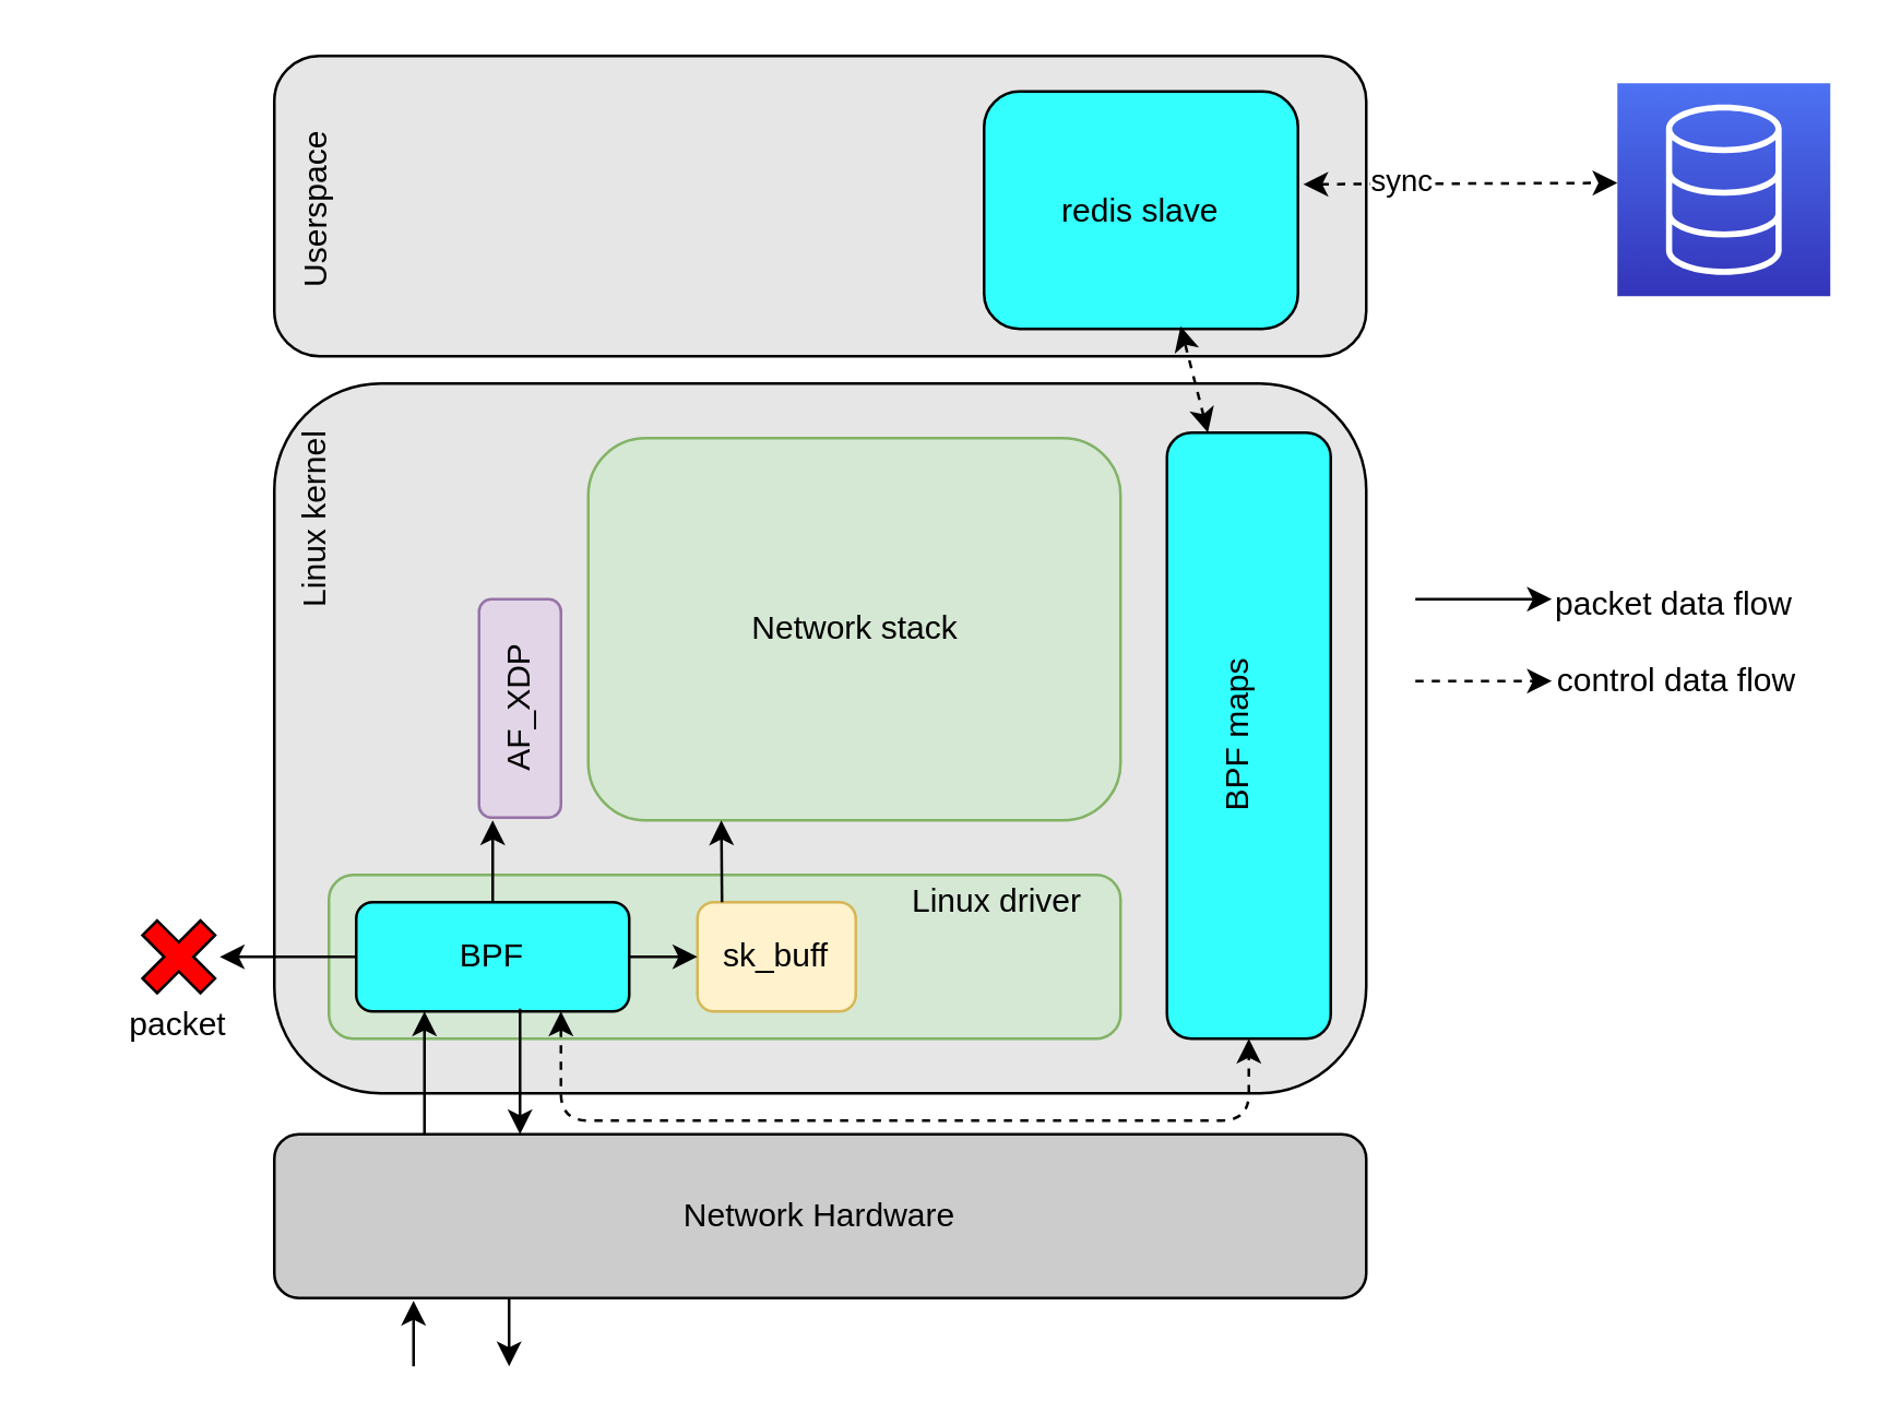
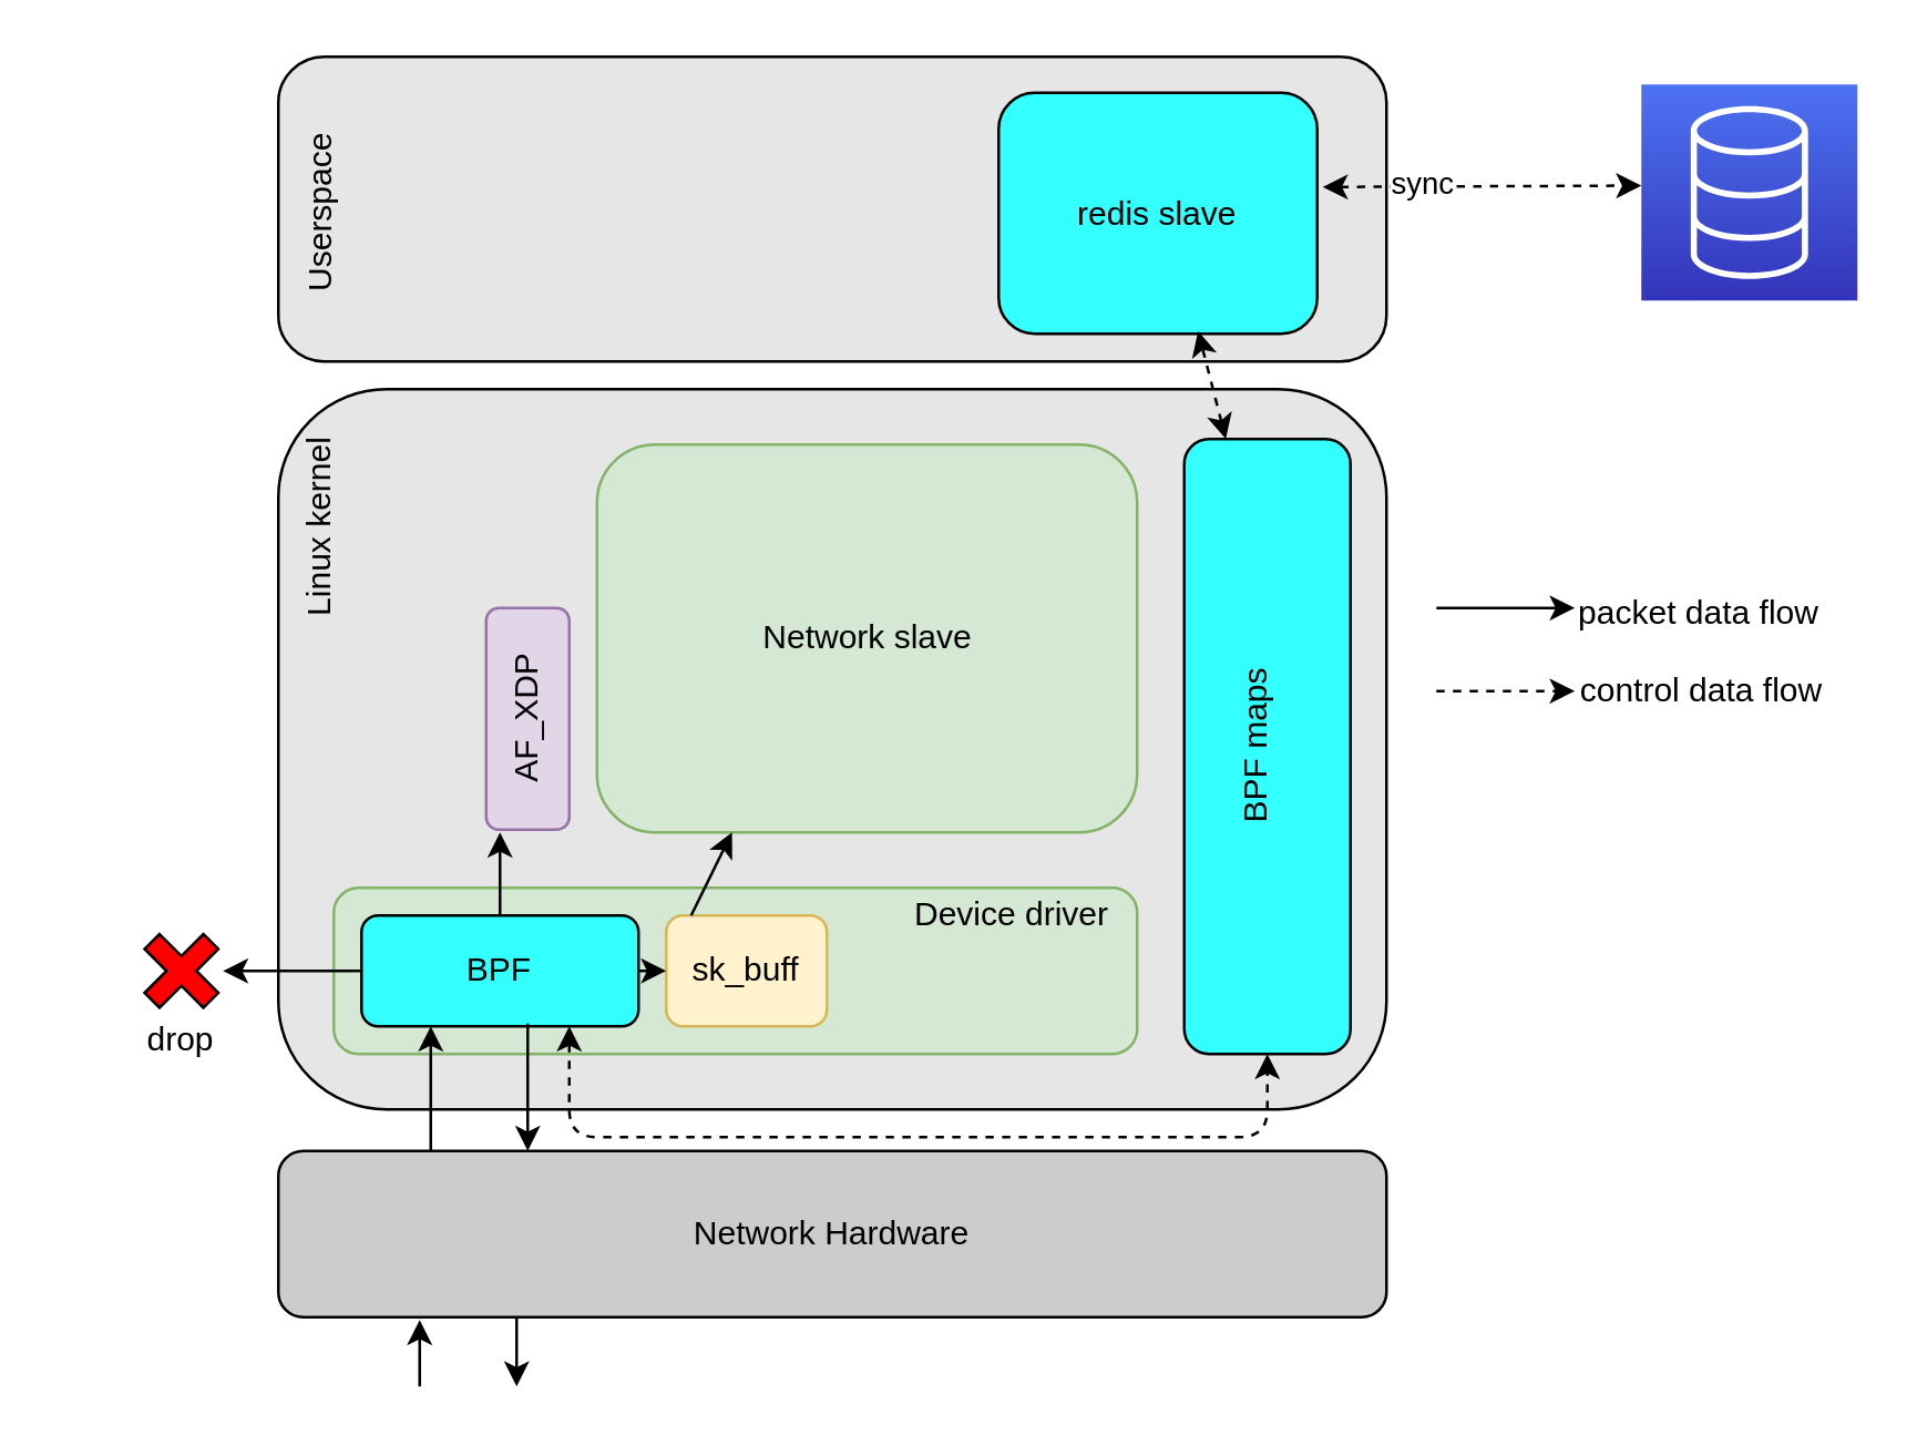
  <mxCell id="0" />
  <mxCell id="1" parent="0" />
  <mxCell id="2" value="" style="outlineConnect=0;fontColor=#232F3E;gradientColor=#4D72F3;gradientDirection=north;fillColor=#3334B9;strokeColor=#ffffff;dashed=0;verticalLabelPosition=bottom;verticalAlign=top;align=center;html=1;fontSize=12;fontStyle=0;aspect=fixed;shape=mxgraph.aws4.resourceIcon;resIcon=mxgraph.aws4.database;" parent="1" vertex="1"><mxGeometry x="592" y="30" width="78" height="78" as="geometry" /></mxCell>
  <mxCell id="3" value="" style="rounded=1;whiteSpace=wrap;html=1;fillColor=#E6E6E6;" vertex="1" parent="1"><mxGeometry x="100" y="140" width="400" height="260" as="geometry" /></mxCell>
  <mxCell id="4" value="" style="rounded=1;whiteSpace=wrap;html=1;fillColor=#d5e8d4;strokeColor=#82b366;" vertex="1" parent="1"><mxGeometry x="120" y="320" width="290" height="60" as="geometry" /></mxCell>
  <mxCell id="5" value="" style="rounded=1;whiteSpace=wrap;html=1;rotation=-90;fillColor=#33FFFF;" vertex="1" parent="1"><mxGeometry x="346" y="239" width="222" height="60" as="geometry" /></mxCell>
  <mxCell id="6" value="" style="rounded=1;whiteSpace=wrap;html=1;fillColor=#d5e8d4;strokeColor=#82b366;" vertex="1" parent="1"><mxGeometry x="215" y="160" width="195" height="140" as="geometry" /></mxCell>
  <mxCell id="7" value="" style="rounded=1;whiteSpace=wrap;html=1;fillColor=#E6E6E6;" vertex="1" parent="1"><mxGeometry x="100" y="20" width="400" height="110" as="geometry" /></mxCell>
  <mxCell id="8" value="" style="rounded=1;whiteSpace=wrap;html=1;direction=south;fillColor=#e1d5e7;strokeColor=#9673a6;" vertex="1" parent="1"><mxGeometry x="175" y="219" width="30" height="80" as="geometry" /></mxCell>
  <mxCell id="9" value="redis slave" style="rounded=1;whiteSpace=wrap;html=1;fillColor=#33FFFF;" vertex="1" parent="1"><mxGeometry x="360" y="33" width="115" height="87" as="geometry" /></mxCell>
  <mxCell id="10" value="Network Hardware" style="rounded=1;whiteSpace=wrap;html=1;fillColor=#CCCCCC;" vertex="1" parent="1"><mxGeometry x="100" y="415" width="400" height="60" as="geometry" /></mxCell>
  <mxCell id="11" value="" style="rounded=1;whiteSpace=wrap;html=1;fillColor=#33FFFF;" vertex="1" parent="1"><mxGeometry x="130" y="330" width="100" height="40" as="geometry" /></mxCell>
- <mxCell id="12" value="sk_buff" style="rounded=1;whiteSpace=wrap;html=1;fillColor=#fff2cc;strokeColor=#d6b656;" vertex="1" parent="1"><mxGeometry x="255" y="330" width="58" height="40" as="geometry" /></mxCell>
+ <mxCell id="12" value="sk_buff" style="rounded=1;whiteSpace=wrap;html=1;fillColor=#fff2cc;strokeColor=#d6b656;" vertex="1" parent="1"><mxGeometry x="240" y="330" width="58" height="40" as="geometry" /></mxCell>
  <mxCell id="13" value="" style="shape=cross;whiteSpace=wrap;html=1;fillColor=#FF0000;rotation=45;size=0.253;" vertex="1" parent="1"><mxGeometry x="50" y="335" width="30" height="30" as="geometry" /></mxCell>
  <mxCell id="14" value="BPF maps" style="text;html=1;strokeColor=none;fillColor=none;align=center;verticalAlign=middle;whiteSpace=wrap;rounded=0;rotation=-90;" vertex="1" parent="1"><mxGeometry x="408" y="259" width="90" height="20" as="geometry" /></mxCell>
- <mxCell id="15" value="Network stack" style="text;html=1;strokeColor=none;fillColor=none;align=center;verticalAlign=middle;whiteSpace=wrap;rounded=0;" vertex="1" parent="1"><mxGeometry x="267.5" y="211" width="90" height="38" as="geometry" /></mxCell>
+ <mxCell id="15" value="Network slave" style="text;html=1;strokeColor=none;fillColor=none;align=center;verticalAlign=middle;whiteSpace=wrap;rounded=0;" vertex="1" parent="1"><mxGeometry x="267.5" y="211" width="90" height="38" as="geometry" /></mxCell>
  <mxCell id="16" value="AF_XDP" style="text;html=1;strokeColor=none;fillColor=none;align=center;verticalAlign=middle;whiteSpace=wrap;rounded=0;rotation=-90;" vertex="1" parent="1"><mxGeometry x="145" y="249" width="90" height="20" as="geometry" /></mxCell>
  <mxCell id="17" value="BPF" style="text;html=1;strokeColor=none;fillColor=none;align=center;verticalAlign=middle;whiteSpace=wrap;rounded=0;" vertex="1" parent="1"><mxGeometry x="135" y="340" width="90" height="20" as="geometry" /></mxCell>
- <mxCell id="18" value="Linux driver" style="text;html=1;strokeColor=none;fillColor=none;align=center;verticalAlign=middle;whiteSpace=wrap;rounded=0;" vertex="1" parent="1"><mxGeometry x="320" y="320" width="90" height="20" as="geometry" /></mxCell>
+ <mxCell id="18" value="Device driver" style="text;html=1;strokeColor=none;fillColor=none;align=center;verticalAlign=middle;whiteSpace=wrap;rounded=0;" vertex="1" parent="1"><mxGeometry x="320" y="320" width="90" height="20" as="geometry" /></mxCell>
  <mxCell id="19" value="Linux kernel" style="text;html=1;strokeColor=none;fillColor=none;align=center;verticalAlign=middle;whiteSpace=wrap;rounded=0;rotation=-90;" vertex="1" parent="1"><mxGeometry x="70" y="180" width="90" height="20" as="geometry" /></mxCell>
  <mxCell id="20" value="Userspace" style="text;html=1;strokeColor=none;fillColor=none;align=center;verticalAlign=middle;whiteSpace=wrap;rounded=0;rotation=-90;" vertex="1" parent="1"><mxGeometry x="70" y="66.5" width="90" height="20" as="geometry" /></mxCell>
- <mxCell id="21" value="packet" style="text;html=1;strokeColor=none;fillColor=none;align=center;verticalAlign=middle;whiteSpace=wrap;rounded=0;" vertex="1" parent="1"><mxGeometry x="20" y="365" width="90" height="20" as="geometry" /></mxCell>
+ <mxCell id="21" value="drop" style="text;html=1;strokeColor=none;fillColor=none;align=center;verticalAlign=middle;whiteSpace=wrap;rounded=0;" vertex="1" parent="1"><mxGeometry x="20" y="365" width="90" height="20" as="geometry" /></mxCell>
  <mxCell id="22" value="" style="endArrow=classic;startArrow=classic;html=1;exitX=1.017;exitY=0.391;exitDx=0;exitDy=0;exitPerimeter=0;dashed=1;" edge="1" parent="1" source="9"><mxGeometry width="50" height="50" relative="1" as="geometry"><mxPoint x="542" y="116.5" as="sourcePoint" /><mxPoint x="592" y="66.5" as="targetPoint" /></mxGeometry></mxCell>
  <mxCell id="23" value="sync" style="edgeLabel;html=1;align=center;verticalAlign=middle;resizable=0;points=[];" vertex="1" connectable="0" parent="22"><mxGeometry x="-0.371" y="1" relative="1" as="geometry"><mxPoint as="offset" /></mxGeometry></mxCell>
  <mxCell id="24" value="" style="endArrow=classic;html=1;exitX=0;exitY=0.5;exitDx=0;exitDy=0;" edge="1" parent="1" source="11"><mxGeometry width="50" height="50" relative="1" as="geometry"><mxPoint x="240" y="220" as="sourcePoint" /><mxPoint x="80" y="350" as="targetPoint" /></mxGeometry></mxCell>
  <mxCell id="25" value="" style="endArrow=classic;html=1;" edge="1" parent="1"><mxGeometry width="50" height="50" relative="1" as="geometry"><mxPoint x="180" y="330" as="sourcePoint" /><mxPoint x="180" y="300" as="targetPoint" /></mxGeometry></mxCell>
  <mxCell id="26" value="" style="endArrow=classic;html=1;exitX=1;exitY=0.5;exitDx=0;exitDy=0;entryX=0;entryY=0.5;entryDx=0;entryDy=0;" edge="1" parent="1" source="11" target="12"><mxGeometry width="50" height="50" relative="1" as="geometry"><mxPoint x="140" y="360" as="sourcePoint" /><mxPoint x="90" y="360" as="targetPoint" /></mxGeometry></mxCell>
  <mxCell id="27" value="" style="endArrow=classic;html=1;exitX=0.155;exitY=0;exitDx=0;exitDy=0;entryX=0.25;entryY=1;entryDx=0;entryDy=0;exitPerimeter=0;" edge="1" parent="1" source="12" target="6"><mxGeometry width="50" height="50" relative="1" as="geometry"><mxPoint x="190" y="340" as="sourcePoint" /><mxPoint x="190" y="310" as="targetPoint" /></mxGeometry></mxCell>
  <mxCell id="28" value="" style="endArrow=classic;html=1;entryX=0.25;entryY=1;entryDx=0;entryDy=0;" edge="1" parent="1" target="11"><mxGeometry width="50" height="50" relative="1" as="geometry"><mxPoint x="155" y="415" as="sourcePoint" /><mxPoint x="273.75" y="310" as="targetPoint" /></mxGeometry></mxCell>
  <mxCell id="29" value="" style="endArrow=classic;html=1;entryX=0.225;entryY=0;entryDx=0;entryDy=0;entryPerimeter=0;" edge="1" parent="1" target="10"><mxGeometry width="50" height="50" relative="1" as="geometry"><mxPoint x="190" y="369" as="sourcePoint" /><mxPoint x="165" y="380" as="targetPoint" /></mxGeometry></mxCell>
  <mxCell id="30" value="" style="endArrow=classic;startArrow=classic;html=1;exitX=1;exitY=0.25;exitDx=0;exitDy=0;entryX=0.626;entryY=0.989;entryDx=0;entryDy=0;entryPerimeter=0;dashed=1;" edge="1" parent="1" source="5" target="9"><mxGeometry width="50" height="50" relative="1" as="geometry"><mxPoint x="240" y="220" as="sourcePoint" /><mxPoint x="456" y="120" as="targetPoint" /></mxGeometry></mxCell>
  <mxCell id="31" value="" style="endArrow=classic;startArrow=classic;html=1;entryX=0;entryY=0.5;entryDx=0;entryDy=0;exitX=0.75;exitY=1;exitDx=0;exitDy=0;dashed=1;" edge="1" parent="1" source="11" target="5"><mxGeometry width="50" height="50" relative="1" as="geometry"><mxPoint x="240" y="220" as="sourcePoint" /><mxPoint x="290" y="170" as="targetPoint" /><Array as="points"><mxPoint x="205" y="410" /><mxPoint x="330" y="410" /><mxPoint x="457" y="410" /></Array></mxGeometry></mxCell>
  <mxCell id="32" value="" style="endArrow=classic;html=1;" edge="1" parent="1"><mxGeometry width="50" height="50" relative="1" as="geometry"><mxPoint x="518" y="219" as="sourcePoint" /><mxPoint x="568" y="219" as="targetPoint" /></mxGeometry></mxCell>
  <mxCell id="33" value="" style="endArrow=classic;html=1;dashed=1;" edge="1" parent="1"><mxGeometry width="50" height="50" relative="1" as="geometry"><mxPoint x="518" y="249" as="sourcePoint" /><mxPoint x="568" y="249" as="targetPoint" /></mxGeometry></mxCell>
  <mxCell id="34" value="packet data flow" style="text;html=1;strokeColor=none;fillColor=none;align=center;verticalAlign=middle;whiteSpace=wrap;rounded=0;" vertex="1" parent="1"><mxGeometry x="568" y="211" width="90" height="20" as="geometry" /></mxCell>
  <mxCell id="35" value="control data flow" style="text;html=1;strokeColor=none;fillColor=none;align=center;verticalAlign=middle;whiteSpace=wrap;rounded=0;" vertex="1" parent="1"><mxGeometry x="568" y="239" width="92" height="20" as="geometry" /></mxCell>
  <mxCell id="36" value="" style="endArrow=classic;html=1;entryX=0.25;entryY=1;entryDx=0;entryDy=0;" edge="1" parent="1"><mxGeometry width="50" height="50" relative="1" as="geometry"><mxPoint x="151" y="500" as="sourcePoint" /><mxPoint x="151" y="476" as="targetPoint" /></mxGeometry></mxCell>
  <mxCell id="37" value="" style="endArrow=classic;html=1;" edge="1" parent="1"><mxGeometry width="50" height="50" relative="1" as="geometry"><mxPoint x="186" y="475" as="sourcePoint" /><mxPoint x="186" y="500" as="targetPoint" /></mxGeometry></mxCell>
